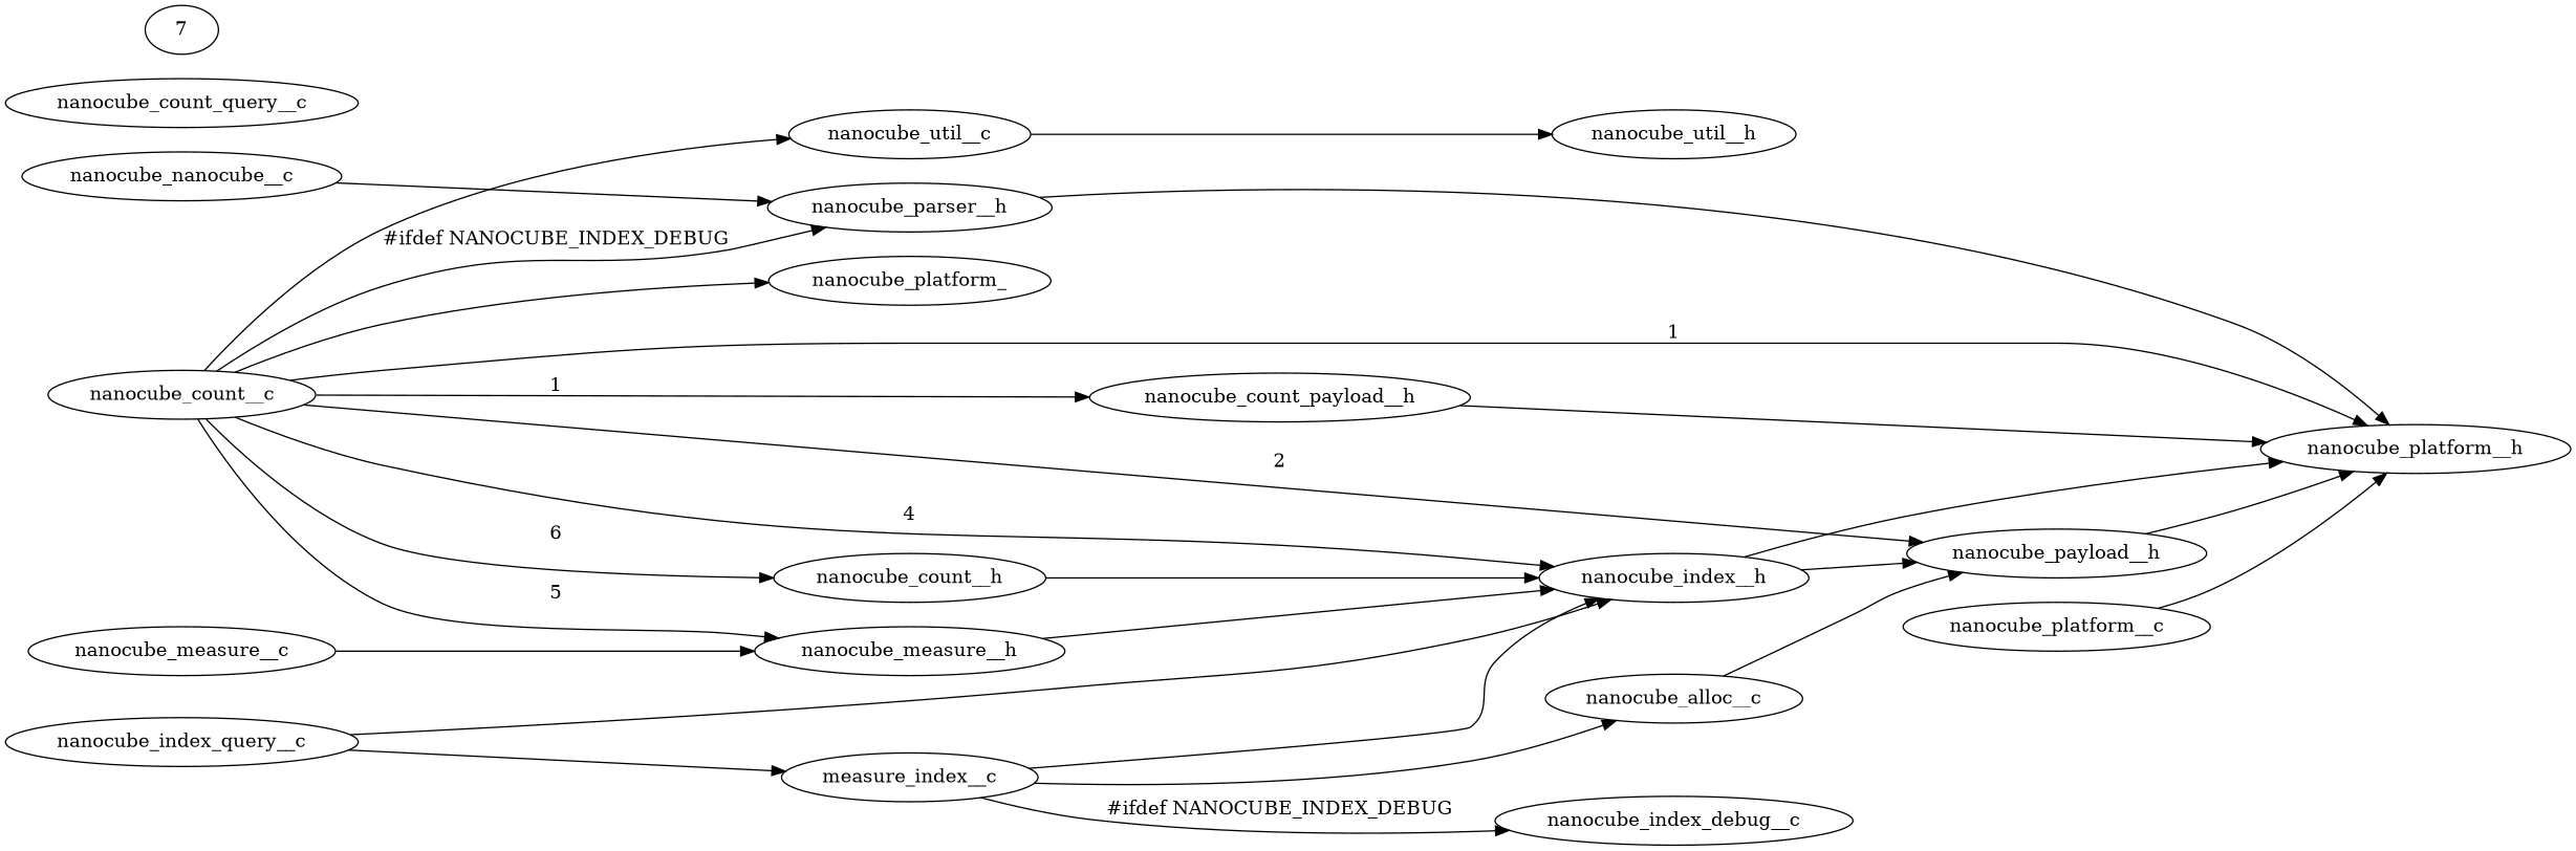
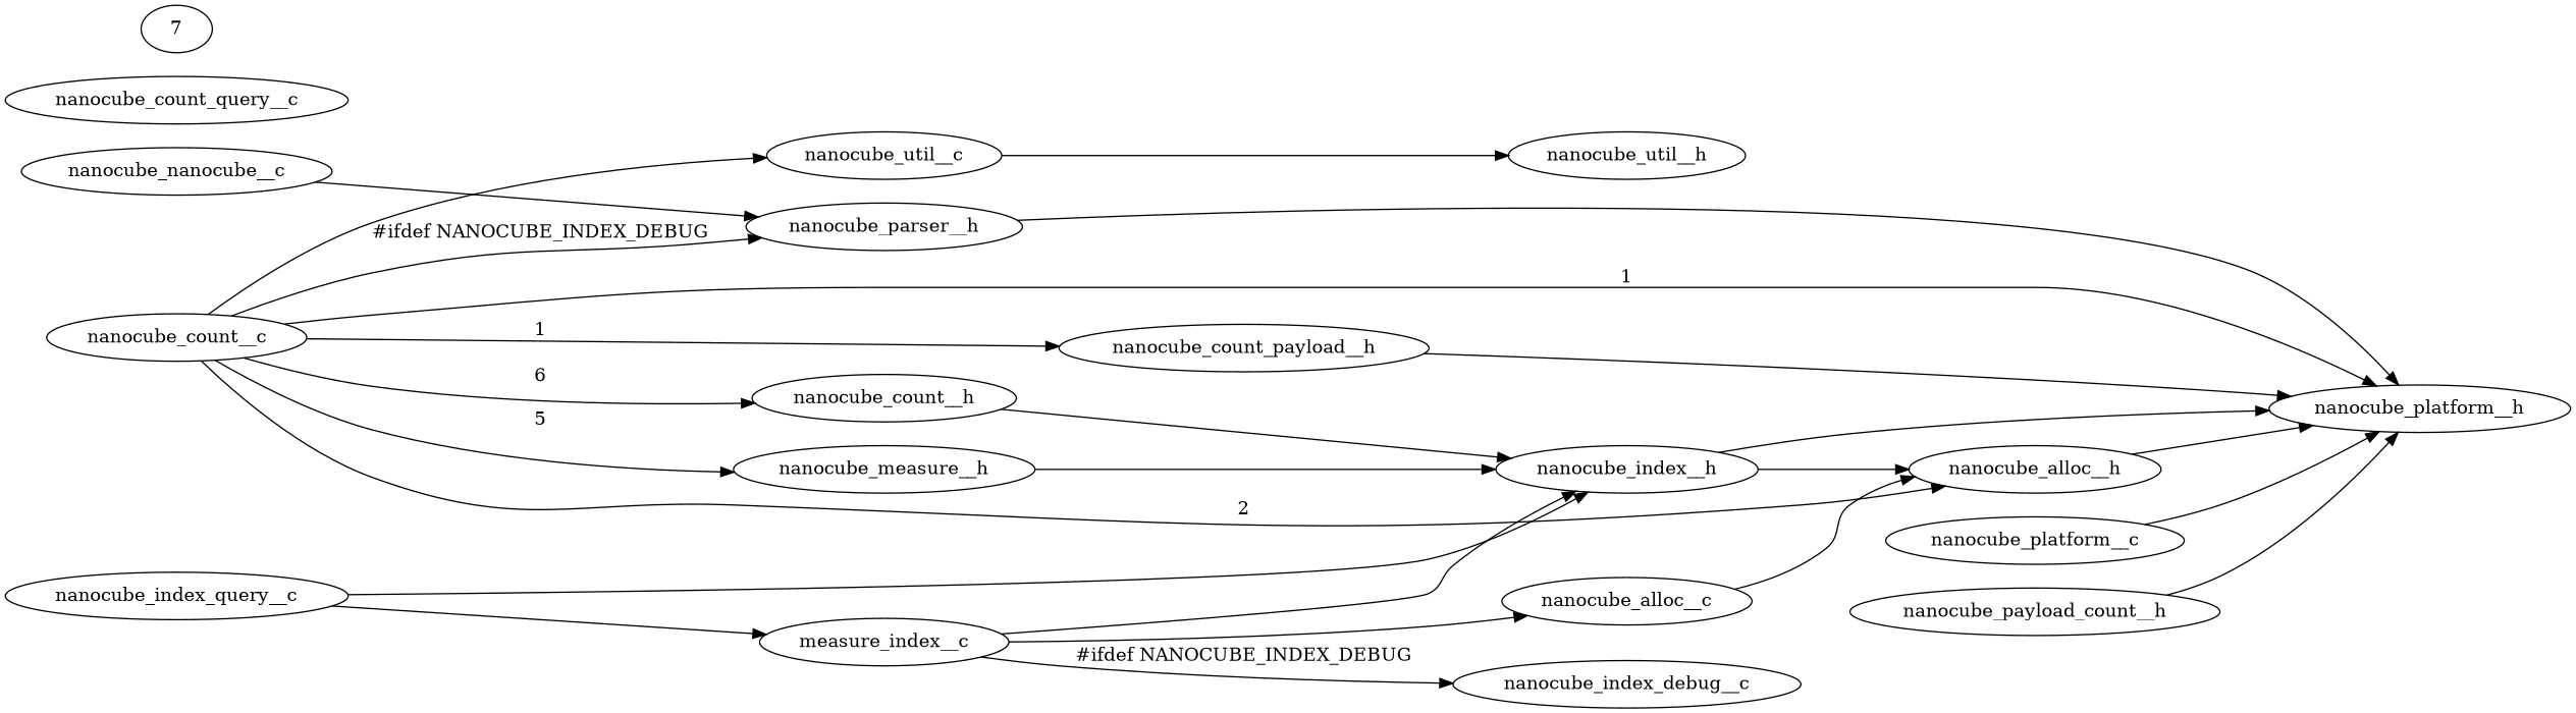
  digraph {
    rankdir=LR
    nanocube_alloc__c
-   nanocube_alloc__h [label=nanocube_payload__h]
+   nanocube_alloc__h
    nanocube_platform__h
    nanocube_count__c
    nanocube_count__h
    nanocube_count_payload__h
    nanocube_index__h
    nanocube_measure__h
    nanocube_parser__h
    nanocube_util__c
-   nanocube_platform_
    nanocube_util__h
    nanocube_count_query__c
    n14 [label=measure_index__c]
    nanocube_index_debug__c
    nanocube_index_query__c
-   nanocube_measure__c
    n18 [label=nanocube_nanocube__c]
    nanocube_platform__c
    n20 [label=7]
+   nanocube_payload_count__h
    nanocube_alloc__c -> nanocube_alloc__h
    nanocube_alloc__h -> nanocube_platform__h
    nanocube_count__c -> nanocube_alloc__h [label=2]
    nanocube_count__c -> nanocube_platform__h [label=1]
    nanocube_count__c -> nanocube_count__h [label=6]
    nanocube_count__c -> nanocube_count_payload__h [label=1]
-   nanocube_count__c -> nanocube_index__h [label=4]
    nanocube_count__c -> nanocube_measure__h [label=5]
    nanocube_count__c -> nanocube_parser__h [label="#ifdef NANOCUBE_INDEX_DEBUG"]
    nanocube_count__c -> nanocube_util__c
-   nanocube_count__c -> nanocube_platform_
    nanocube_count__h -> nanocube_index__h
    nanocube_count_payload__h -> nanocube_platform__h
    nanocube_index__h -> nanocube_alloc__h
    nanocube_index__h -> nanocube_platform__h
    nanocube_measure__h -> nanocube_index__h
    nanocube_parser__h -> nanocube_platform__h
    nanocube_util__c -> nanocube_util__h
    n14 -> nanocube_alloc__c
    n14 -> nanocube_index__h
    n14 -> nanocube_index_debug__c [label="#ifdef NANOCUBE_INDEX_DEBUG"]
    nanocube_index_query__c -> nanocube_index__h
    nanocube_index_query__c -> n14
-   nanocube_measure__c -> nanocube_measure__h
    n18 -> nanocube_parser__h
    nanocube_platform__c -> nanocube_platform__h
+   nanocube_payload_count__h -> nanocube_platform__h
  }
